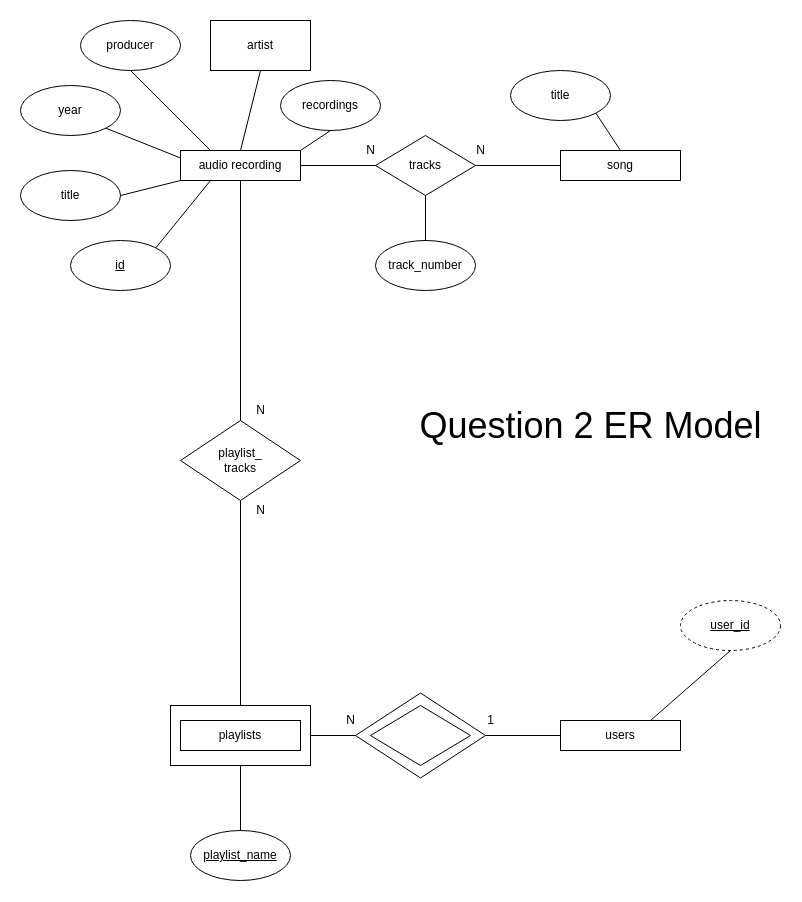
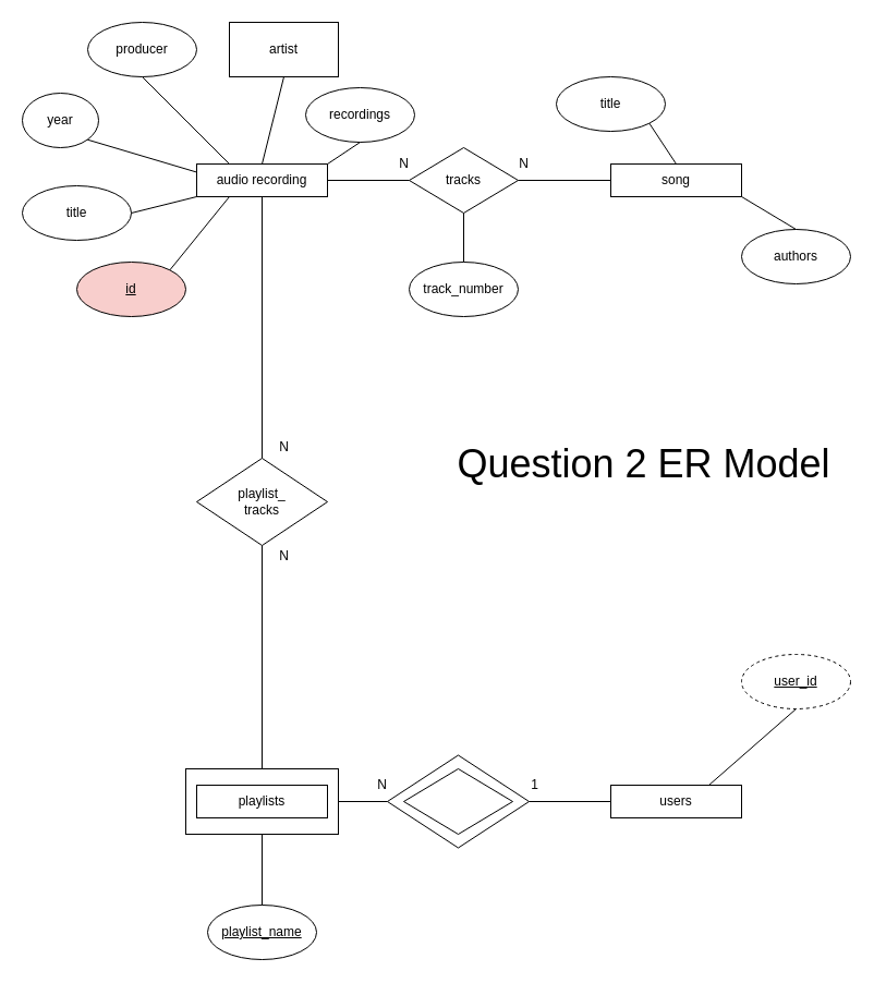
  <mxCell id="0" />
  <mxCell id="1" parent="0" />
  <mxCell id="2" value="" style="rhombus;whiteSpace=wrap;html=1;" parent="1" vertex="1"><mxGeometry x="355" y="692.5" width="130" height="85" as="geometry" /></mxCell>
  <mxCell id="3" value="" style="rounded=0;whiteSpace=wrap;html=1;" parent="1" vertex="1"><mxGeometry x="170" y="705" width="140" height="60" as="geometry" /></mxCell>
  <mxCell id="4" value="audio recording" style="rounded=0;whiteSpace=wrap;html=1;" parent="1" vertex="1"><mxGeometry x="180" y="150" width="120" height="30" as="geometry" /></mxCell>
  <mxCell id="5" value="song" style="rounded=0;whiteSpace=wrap;html=1;" parent="1" vertex="1"><mxGeometry x="560" y="150" width="120" height="30" as="geometry" /></mxCell>
  <mxCell id="6" value="users" style="rounded=0;whiteSpace=wrap;html=1;" parent="1" vertex="1"><mxGeometry x="560" y="720" width="120" height="30" as="geometry" /></mxCell>
  <mxCell id="7" value="playlists" style="rounded=0;whiteSpace=wrap;html=1;" parent="1" vertex="1"><mxGeometry x="180" y="720" width="120" height="30" as="geometry" /></mxCell>
  <mxCell id="8" value="" style="rhombus;whiteSpace=wrap;html=1;" parent="1" vertex="1"><mxGeometry x="370" y="705" width="100" height="60" as="geometry" /></mxCell>
  <mxCell id="9" value="playlist_&lt;br&gt;tracks" style="rhombus;whiteSpace=wrap;html=1;" parent="1" vertex="1"><mxGeometry x="180" y="420" width="120" height="80" as="geometry" /></mxCell>
  <mxCell id="10" value="tracks" style="rhombus;whiteSpace=wrap;html=1;" parent="1" vertex="1"><mxGeometry x="375" y="135" width="100" height="60" as="geometry" /></mxCell>
  <mxCell id="11" value="" style="endArrow=none;html=1;rounded=0;entryX=0;entryY=0.5;entryDx=0;entryDy=0;exitX=1;exitY=0.5;exitDx=0;exitDy=0;" parent="1" source="2" target="6" edge="1"><mxGeometry width="50" height="50" relative="1" as="geometry"><mxPoint x="420" y="670" as="sourcePoint" /><mxPoint x="440" y="520" as="targetPoint" /></mxGeometry></mxCell>
  <mxCell id="12" value="" style="endArrow=none;html=1;rounded=0;entryX=0;entryY=0.5;entryDx=0;entryDy=0;exitX=1;exitY=0.5;exitDx=0;exitDy=0;" parent="1" source="3" target="2" edge="1"><mxGeometry width="50" height="50" relative="1" as="geometry"><mxPoint x="495" y="745" as="sourcePoint" /><mxPoint x="570" y="745" as="targetPoint" /></mxGeometry></mxCell>
  <mxCell id="13" value="1" style="text;html=1;align=center;verticalAlign=middle;resizable=0;points=[];autosize=1;strokeColor=none;fillColor=none;" parent="1" vertex="1"><mxGeometry x="480" y="710" width="20" height="20" as="geometry" /></mxCell>
  <mxCell id="14" value="N" style="text;html=1;align=center;verticalAlign=middle;resizable=0;points=[];autosize=1;strokeColor=none;fillColor=none;" parent="1" vertex="1"><mxGeometry x="340" y="710" width="20" height="20" as="geometry" /></mxCell>
  <mxCell id="15" value="&lt;u&gt;user_id&lt;/u&gt;" style="ellipse;whiteSpace=wrap;html=1;dashed=1;" parent="1" vertex="1"><mxGeometry x="680" y="600" width="100" height="50" as="geometry" /></mxCell>
  <mxCell id="16" value="" style="endArrow=none;html=1;rounded=0;entryX=0.75;entryY=0;entryDx=0;entryDy=0;exitX=0.5;exitY=1;exitDx=0;exitDy=0;" parent="1" source="15" target="6" edge="1"><mxGeometry width="50" height="50" relative="1" as="geometry"><mxPoint x="505" y="755" as="sourcePoint" /><mxPoint x="580" y="755" as="targetPoint" /></mxGeometry></mxCell>
  <mxCell id="17" value="&lt;u&gt;playlist_name&lt;/u&gt;" style="ellipse;whiteSpace=wrap;html=1;" parent="1" vertex="1"><mxGeometry x="190" y="830" width="100" height="50" as="geometry" /></mxCell>
  <mxCell id="18" value="" style="endArrow=none;html=1;rounded=0;entryX=0.5;entryY=0;entryDx=0;entryDy=0;exitX=0.5;exitY=1;exitDx=0;exitDy=0;" parent="1" source="3" target="17" edge="1"><mxGeometry width="50" height="50" relative="1" as="geometry"><mxPoint x="580" y="660" as="sourcePoint" /><mxPoint x="600" y="730" as="targetPoint" /></mxGeometry></mxCell>
  <mxCell id="19" value="" style="endArrow=none;html=1;rounded=0;entryX=0.5;entryY=1;entryDx=0;entryDy=0;exitX=0.5;exitY=0;exitDx=0;exitDy=0;" parent="1" source="3" target="9" edge="1"><mxGeometry width="50" height="50" relative="1" as="geometry"><mxPoint x="590" y="670" as="sourcePoint" /><mxPoint x="610" y="740" as="targetPoint" /></mxGeometry></mxCell>
  <mxCell id="20" value="" style="endArrow=none;html=1;rounded=0;entryX=0.5;entryY=0;entryDx=0;entryDy=0;exitX=0.5;exitY=1;exitDx=0;exitDy=0;" parent="1" source="4" target="9" edge="1"><mxGeometry width="50" height="50" relative="1" as="geometry"><mxPoint x="600" y="680" as="sourcePoint" /><mxPoint x="620" y="750" as="targetPoint" /></mxGeometry></mxCell>
  <mxCell id="21" value="N" style="text;html=1;align=center;verticalAlign=middle;resizable=0;points=[];autosize=1;strokeColor=none;fillColor=none;" parent="1" vertex="1"><mxGeometry x="250" y="400" width="20" height="20" as="geometry" /></mxCell>
  <mxCell id="22" value="N" style="text;html=1;align=center;verticalAlign=middle;resizable=0;points=[];autosize=1;strokeColor=none;fillColor=none;" parent="1" vertex="1"><mxGeometry x="250" y="500" width="20" height="20" as="geometry" /></mxCell>
  <mxCell id="23" value="track_number" style="ellipse;whiteSpace=wrap;html=1;" parent="1" vertex="1"><mxGeometry x="375" y="240" width="100" height="50" as="geometry" /></mxCell>
  <mxCell id="24" value="" style="endArrow=none;html=1;rounded=0;entryX=0.5;entryY=0;entryDx=0;entryDy=0;exitX=0.5;exitY=1;exitDx=0;exitDy=0;" parent="1" source="10" target="23" edge="1"><mxGeometry width="50" height="50" relative="1" as="geometry"><mxPoint x="250" y="190" as="sourcePoint" /><mxPoint x="250" y="430" as="targetPoint" /></mxGeometry></mxCell>
  <mxCell id="25" value="" style="endArrow=none;html=1;rounded=0;entryX=0;entryY=0.5;entryDx=0;entryDy=0;exitX=1;exitY=0.5;exitDx=0;exitDy=0;" parent="1" source="4" target="10" edge="1"><mxGeometry width="50" height="50" relative="1" as="geometry"><mxPoint x="260" y="200" as="sourcePoint" /><mxPoint x="260" y="440" as="targetPoint" /></mxGeometry></mxCell>
  <mxCell id="26" value="" style="endArrow=none;html=1;rounded=0;entryX=1;entryY=0.5;entryDx=0;entryDy=0;exitX=0;exitY=0.5;exitDx=0;exitDy=0;" parent="1" source="5" target="10" edge="1"><mxGeometry width="50" height="50" relative="1" as="geometry"><mxPoint x="270" y="210" as="sourcePoint" /><mxPoint x="270" y="450" as="targetPoint" /></mxGeometry></mxCell>
  <mxCell id="27" value="N" style="text;html=1;align=center;verticalAlign=middle;resizable=0;points=[];autosize=1;strokeColor=none;fillColor=none;" parent="1" vertex="1"><mxGeometry x="360" y="140" width="20" height="20" as="geometry" /></mxCell>
  <mxCell id="28" value="N" style="text;html=1;align=center;verticalAlign=middle;resizable=0;points=[];autosize=1;strokeColor=none;fillColor=none;" parent="1" vertex="1"><mxGeometry x="470" y="140" width="20" height="20" as="geometry" /></mxCell>
- <mxCell id="29" value="&lt;u&gt;id&lt;/u&gt;" style="ellipse;whiteSpace=wrap;html=1;" parent="1" vertex="1"><mxGeometry x="70" y="240" width="100" height="50" as="geometry" /></mxCell>
+ <mxCell id="29" value="&lt;u&gt;id&lt;/u&gt;" style="ellipse;whiteSpace=wrap;html=1;fillColor=#f8cecc;" parent="1" vertex="1"><mxGeometry x="70" y="240" width="100" height="50" as="geometry" /></mxCell>
  <mxCell id="30" value="title" style="ellipse;whiteSpace=wrap;html=1;" parent="1" vertex="1"><mxGeometry x="20" y="170" width="100" height="50" as="geometry" /></mxCell>
- <mxCell id="31" value="year" style="ellipse;whiteSpace=wrap;html=1;" parent="1" vertex="1"><mxGeometry x="20" y="85" width="100" height="50" as="geometry" /></mxCell>
+ <mxCell id="31" value="year" style="ellipse;whiteSpace=wrap;html=1;" parent="1" vertex="1"><mxGeometry x="20" y="85" width="70" height="50" as="geometry" /></mxCell>
  <mxCell id="32" value="producer" style="ellipse;whiteSpace=wrap;html=1;" parent="1" vertex="1"><mxGeometry x="80" y="20" width="100" height="50" as="geometry" /></mxCell>
  <mxCell id="33" value="artist" style="whiteSpace=wrap;html=1;rounded=0;" parent="1" vertex="1"><mxGeometry x="210" y="20" width="100" height="50" as="geometry" /></mxCell>
  <mxCell id="34" value="recordings" style="ellipse;whiteSpace=wrap;html=1;" parent="1" vertex="1"><mxGeometry x="280" y="80" width="100" height="50" as="geometry" /></mxCell>
  <mxCell id="35" value="" style="endArrow=none;html=1;rounded=0;entryX=0.5;entryY=1;entryDx=0;entryDy=0;exitX=1;exitY=0;exitDx=0;exitDy=0;" parent="1" source="4" target="34" edge="1"><mxGeometry width="50" height="50" relative="1" as="geometry"><mxPoint x="310" y="175" as="sourcePoint" /><mxPoint x="385" y="175" as="targetPoint" /></mxGeometry></mxCell>
  <mxCell id="36" value="" style="endArrow=none;html=1;rounded=0;entryX=0.5;entryY=1;entryDx=0;entryDy=0;exitX=0.5;exitY=0;exitDx=0;exitDy=0;" parent="1" source="4" target="33" edge="1"><mxGeometry width="50" height="50" relative="1" as="geometry"><mxPoint x="320" y="185" as="sourcePoint" /><mxPoint x="395" y="185" as="targetPoint" /></mxGeometry></mxCell>
  <mxCell id="37" value="" style="endArrow=none;html=1;rounded=0;entryX=0.5;entryY=1;entryDx=0;entryDy=0;exitX=0.25;exitY=0;exitDx=0;exitDy=0;" parent="1" source="4" target="32" edge="1"><mxGeometry width="50" height="50" relative="1" as="geometry"><mxPoint x="330" y="195" as="sourcePoint" /><mxPoint x="405" y="195" as="targetPoint" /></mxGeometry></mxCell>
  <mxCell id="38" value="" style="endArrow=none;html=1;rounded=0;entryX=0;entryY=0.25;entryDx=0;entryDy=0;exitX=1;exitY=1;exitDx=0;exitDy=0;" parent="1" source="31" target="4" edge="1"><mxGeometry width="50" height="50" relative="1" as="geometry"><mxPoint x="340" y="205" as="sourcePoint" /><mxPoint x="415" y="205" as="targetPoint" /></mxGeometry></mxCell>
  <mxCell id="39" value="" style="endArrow=none;html=1;rounded=0;entryX=0;entryY=1;entryDx=0;entryDy=0;exitX=1;exitY=0.5;exitDx=0;exitDy=0;" parent="1" source="30" target="4" edge="1"><mxGeometry width="50" height="50" relative="1" as="geometry"><mxPoint x="350" y="215" as="sourcePoint" /><mxPoint x="425" y="215" as="targetPoint" /></mxGeometry></mxCell>
  <mxCell id="40" value="" style="endArrow=none;html=1;rounded=0;entryX=0.25;entryY=1;entryDx=0;entryDy=0;exitX=1;exitY=0;exitDx=0;exitDy=0;" parent="1" source="29" target="4" edge="1"><mxGeometry width="50" height="50" relative="1" as="geometry"><mxPoint x="360" y="225" as="sourcePoint" /><mxPoint x="435" y="225" as="targetPoint" /></mxGeometry></mxCell>
  <mxCell id="41" value="title" style="ellipse;whiteSpace=wrap;html=1;" parent="1" vertex="1"><mxGeometry x="510" y="70" width="100" height="50" as="geometry" /></mxCell>
+ <mxCell id="42" value="authors" style="ellipse;whiteSpace=wrap;html=1;" parent="1" vertex="1"><mxGeometry x="680" y="210" width="100" height="50" as="geometry" /></mxCell>
  <mxCell id="43" value="" style="endArrow=none;html=1;rounded=0;entryX=1;entryY=1;entryDx=0;entryDy=0;exitX=0.5;exitY=0;exitDx=0;exitDy=0;" parent="1" source="5" target="41" edge="1"><mxGeometry width="50" height="50" relative="1" as="geometry"><mxPoint x="570" y="175" as="sourcePoint" /><mxPoint x="485" y="175" as="targetPoint" /></mxGeometry></mxCell>
+ <mxCell id="44" value="" style="endArrow=none;html=1;rounded=0;entryX=1;entryY=1;entryDx=0;entryDy=0;exitX=0.5;exitY=0;exitDx=0;exitDy=0;" parent="1" source="42" target="5" edge="1"><mxGeometry width="50" height="50" relative="1" as="geometry"><mxPoint x="590" y="195" as="sourcePoint" /><mxPoint x="505" y="195" as="targetPoint" /></mxGeometry></mxCell>
  <mxCell id="45" value="Question 2 ER Model" style="text;html=1;align=center;verticalAlign=middle;resizable=0;points=[];autosize=1;strokeColor=none;fillColor=none;fontSize=36;" vertex="1" parent="1"><mxGeometry x="410" y="400" width="360" height="50" as="geometry" /></mxCell>
